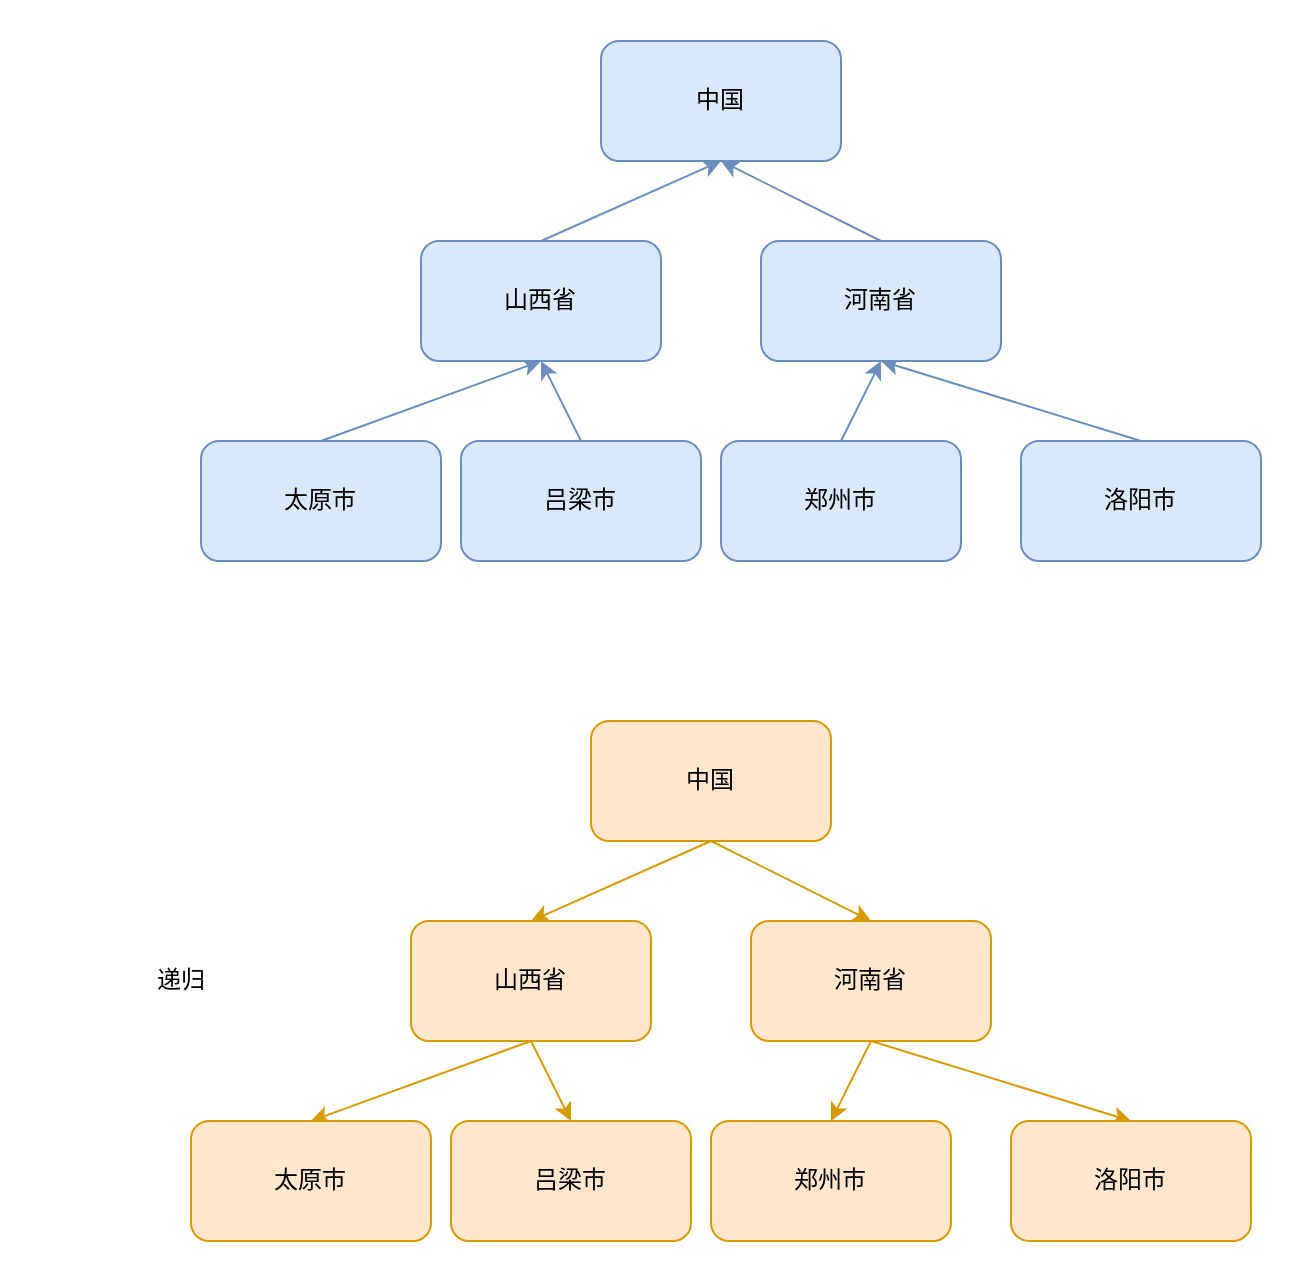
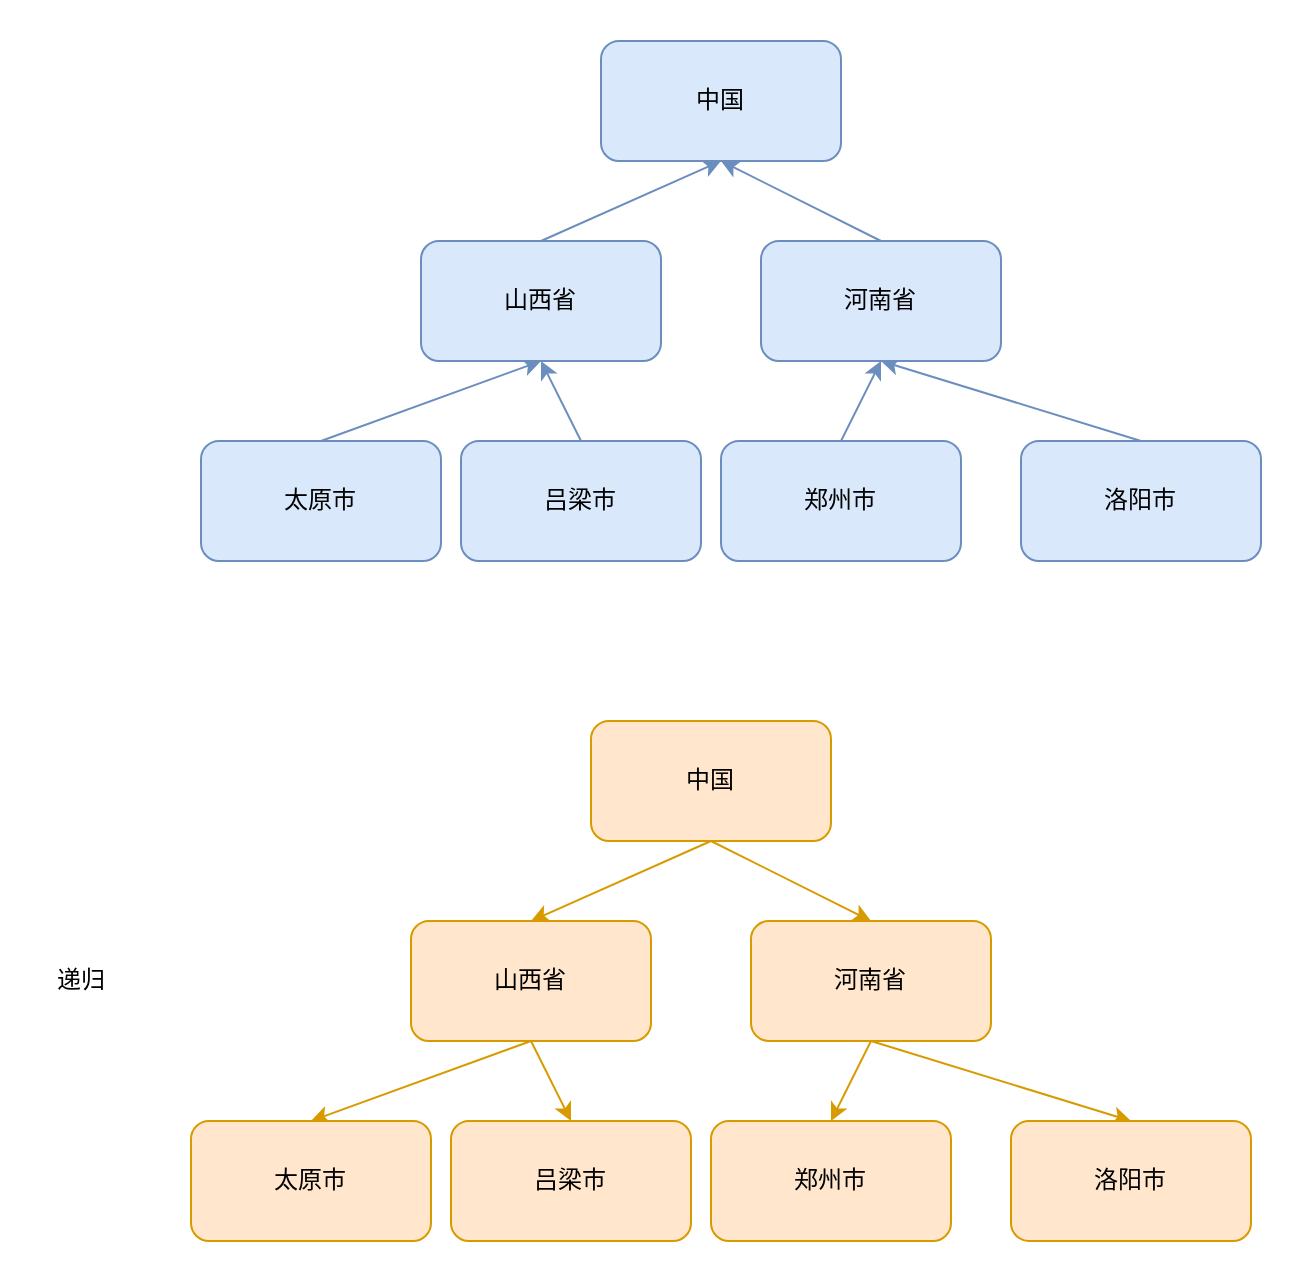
  <mxCell id="0" />
  <mxCell id="1" parent="0" />
  <mxCell id="2" style="rounded=0;orthogonalLoop=1;jettySize=auto;html=1;exitX=0.5;exitY=1;exitDx=0;exitDy=0;entryX=0.5;entryY=0;entryDx=0;entryDy=0;startArrow=classic;startFill=1;endArrow=none;endFill=0;fillColor=#dae8fc;strokeColor=#6c8ebf;" edge="1" parent="1" source="4" target="7"><mxGeometry relative="1" as="geometry" /></mxCell>
  <mxCell id="3" style="rounded=0;orthogonalLoop=1;jettySize=auto;html=1;exitX=0.5;exitY=1;exitDx=0;exitDy=0;entryX=0.5;entryY=0;entryDx=0;entryDy=0;startArrow=classic;startFill=1;endArrow=none;endFill=0;fillColor=#dae8fc;strokeColor=#6c8ebf;" edge="1" parent="1" source="4" target="10"><mxGeometry relative="1" as="geometry" /></mxCell>
  <mxCell id="4" value="中国" style="rounded=1;whiteSpace=wrap;html=1;fillColor=#dae8fc;strokeColor=#6c8ebf;" vertex="1" parent="1"><mxGeometry x="300" y="20" width="120" height="60" as="geometry" /></mxCell>
  <mxCell id="5" style="rounded=0;orthogonalLoop=1;jettySize=auto;html=1;exitX=0.5;exitY=1;exitDx=0;exitDy=0;entryX=0.5;entryY=0;entryDx=0;entryDy=0;startArrow=classic;startFill=1;endArrow=none;endFill=0;fillColor=#dae8fc;strokeColor=#6c8ebf;" edge="1" parent="1" source="7" target="11"><mxGeometry relative="1" as="geometry" /></mxCell>
  <mxCell id="6" style="rounded=0;orthogonalLoop=1;jettySize=auto;html=1;exitX=0.5;exitY=1;exitDx=0;exitDy=0;entryX=0.5;entryY=0;entryDx=0;entryDy=0;startArrow=classic;startFill=1;endArrow=none;endFill=0;fillColor=#dae8fc;strokeColor=#6c8ebf;" edge="1" parent="1" source="7" target="12"><mxGeometry relative="1" as="geometry" /></mxCell>
  <mxCell id="7" value="山西省" style="rounded=1;whiteSpace=wrap;html=1;fillColor=#dae8fc;strokeColor=#6c8ebf;" vertex="1" parent="1"><mxGeometry x="210" y="120" width="120" height="60" as="geometry" /></mxCell>
  <mxCell id="8" style="rounded=0;orthogonalLoop=1;jettySize=auto;html=1;exitX=0.5;exitY=1;exitDx=0;exitDy=0;entryX=0.5;entryY=0;entryDx=0;entryDy=0;startArrow=classic;startFill=1;endArrow=none;endFill=0;fillColor=#dae8fc;strokeColor=#6c8ebf;" edge="1" parent="1" source="10" target="13"><mxGeometry relative="1" as="geometry" /></mxCell>
  <mxCell id="9" style="rounded=0;orthogonalLoop=1;jettySize=auto;html=1;exitX=0.5;exitY=1;exitDx=0;exitDy=0;entryX=0.5;entryY=0;entryDx=0;entryDy=0;endArrow=none;endFill=0;startArrow=classic;startFill=1;fillColor=#dae8fc;strokeColor=#6c8ebf;" edge="1" parent="1" source="10" target="14"><mxGeometry relative="1" as="geometry" /></mxCell>
  <mxCell id="10" value="河南省" style="rounded=1;whiteSpace=wrap;html=1;fillColor=#dae8fc;strokeColor=#6c8ebf;" vertex="1" parent="1"><mxGeometry x="380" y="120" width="120" height="60" as="geometry" /></mxCell>
  <mxCell id="11" value="太原市" style="rounded=1;whiteSpace=wrap;html=1;fillColor=#dae8fc;strokeColor=#6c8ebf;" vertex="1" parent="1"><mxGeometry x="100" y="220" width="120" height="60" as="geometry" /></mxCell>
  <mxCell id="12" value="吕梁市" style="rounded=1;whiteSpace=wrap;html=1;fillColor=#dae8fc;strokeColor=#6c8ebf;" vertex="1" parent="1"><mxGeometry x="230" y="220" width="120" height="60" as="geometry" /></mxCell>
  <mxCell id="13" value="郑州市" style="rounded=1;whiteSpace=wrap;html=1;fillColor=#dae8fc;strokeColor=#6c8ebf;" vertex="1" parent="1"><mxGeometry x="360" y="220" width="120" height="60" as="geometry" /></mxCell>
  <mxCell id="14" value="洛阳市" style="rounded=1;whiteSpace=wrap;html=1;fillColor=#dae8fc;strokeColor=#6c8ebf;" vertex="1" parent="1"><mxGeometry x="510" y="220" width="120" height="60" as="geometry" /></mxCell>
  <mxCell id="15" style="rounded=0;orthogonalLoop=1;jettySize=auto;html=1;exitX=0.5;exitY=1;exitDx=0;exitDy=0;entryX=0.5;entryY=0;entryDx=0;entryDy=0;fillColor=#ffe6cc;strokeColor=#d79b00;" edge="1" parent="1" source="17" target="20"><mxGeometry relative="1" as="geometry" /></mxCell>
  <mxCell id="16" style="rounded=0;orthogonalLoop=1;jettySize=auto;html=1;exitX=0.5;exitY=1;exitDx=0;exitDy=0;entryX=0.5;entryY=0;entryDx=0;entryDy=0;fillColor=#ffe6cc;strokeColor=#d79b00;" edge="1" parent="1" source="17" target="23"><mxGeometry relative="1" as="geometry" /></mxCell>
  <mxCell id="17" value="中国" style="rounded=1;whiteSpace=wrap;html=1;fillColor=#ffe6cc;strokeColor=#d79b00;" vertex="1" parent="1"><mxGeometry x="295" y="360" width="120" height="60" as="geometry" /></mxCell>
  <mxCell id="18" style="rounded=0;orthogonalLoop=1;jettySize=auto;html=1;exitX=0.5;exitY=1;exitDx=0;exitDy=0;entryX=0.5;entryY=0;entryDx=0;entryDy=0;fillColor=#ffe6cc;strokeColor=#d79b00;" edge="1" parent="1" source="20" target="24"><mxGeometry relative="1" as="geometry" /></mxCell>
  <mxCell id="19" style="rounded=0;orthogonalLoop=1;jettySize=auto;html=1;exitX=0.5;exitY=1;exitDx=0;exitDy=0;entryX=0.5;entryY=0;entryDx=0;entryDy=0;fillColor=#ffe6cc;strokeColor=#d79b00;" edge="1" parent="1" source="20" target="25"><mxGeometry relative="1" as="geometry" /></mxCell>
  <mxCell id="20" value="山西省" style="rounded=1;whiteSpace=wrap;html=1;fillColor=#ffe6cc;strokeColor=#d79b00;" vertex="1" parent="1"><mxGeometry x="205" y="460" width="120" height="60" as="geometry" /></mxCell>
  <mxCell id="21" style="rounded=0;orthogonalLoop=1;jettySize=auto;html=1;exitX=0.5;exitY=1;exitDx=0;exitDy=0;entryX=0.5;entryY=0;entryDx=0;entryDy=0;fillColor=#ffe6cc;strokeColor=#d79b00;" edge="1" parent="1" source="23" target="26"><mxGeometry relative="1" as="geometry" /></mxCell>
  <mxCell id="22" style="rounded=0;orthogonalLoop=1;jettySize=auto;html=1;exitX=0.5;exitY=1;exitDx=0;exitDy=0;entryX=0.5;entryY=0;entryDx=0;entryDy=0;fillColor=#ffe6cc;strokeColor=#d79b00;" edge="1" parent="1" source="23" target="27"><mxGeometry relative="1" as="geometry" /></mxCell>
  <mxCell id="23" value="河南省" style="rounded=1;whiteSpace=wrap;html=1;fillColor=#ffe6cc;strokeColor=#d79b00;" vertex="1" parent="1"><mxGeometry x="375" y="460" width="120" height="60" as="geometry" /></mxCell>
  <mxCell id="24" value="太原市" style="rounded=1;whiteSpace=wrap;html=1;fillColor=#ffe6cc;strokeColor=#d79b00;" vertex="1" parent="1"><mxGeometry x="95" y="560" width="120" height="60" as="geometry" /></mxCell>
  <mxCell id="25" value="吕梁市" style="rounded=1;whiteSpace=wrap;html=1;fillColor=#ffe6cc;strokeColor=#d79b00;" vertex="1" parent="1"><mxGeometry x="225" y="560" width="120" height="60" as="geometry" /></mxCell>
  <mxCell id="26" value="郑州市" style="rounded=1;whiteSpace=wrap;html=1;fillColor=#ffe6cc;strokeColor=#d79b00;" vertex="1" parent="1"><mxGeometry x="355" y="560" width="120" height="60" as="geometry" /></mxCell>
  <mxCell id="27" value="洛阳市" style="rounded=1;whiteSpace=wrap;html=1;fillColor=#ffe6cc;strokeColor=#d79b00;" vertex="1" parent="1"><mxGeometry x="505" y="560" width="120" height="60" as="geometry" /></mxCell>
- <mxCell id="28" value="递归" style="text;html=1;align=center;verticalAlign=middle;resizable=0;points=[];autosize=1;strokeColor=none;" vertex="1" parent="1"><mxGeometry x="70" y="480" width="40" height="20" as="geometry" /></mxCell>
+ <mxCell id="28" value="递归" style="text;html=1;align=center;verticalAlign=middle;resizable=0;points=[];autosize=1;strokeColor=none;" vertex="1" parent="1"><mxGeometry x="20" y="480" width="40" height="20" as="geometry" /></mxCell>
